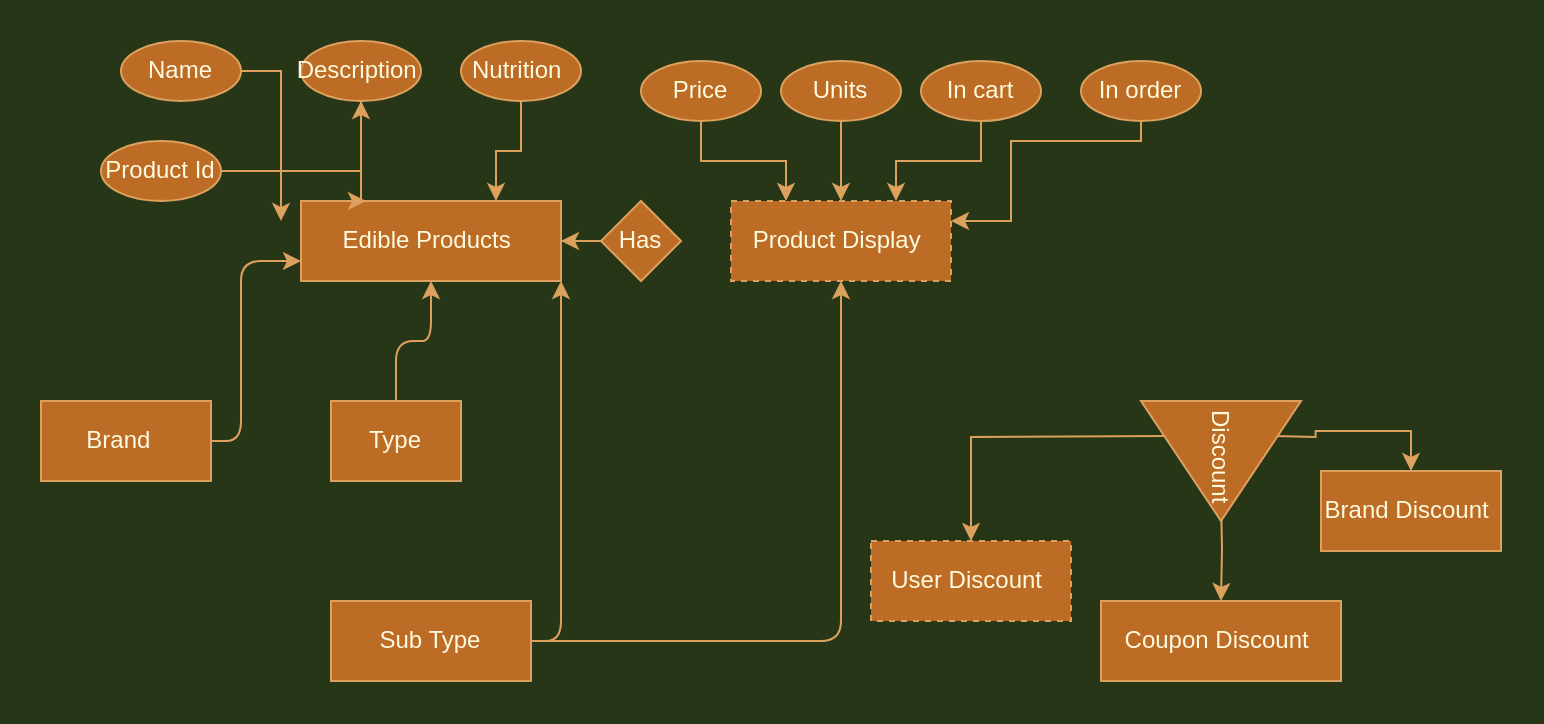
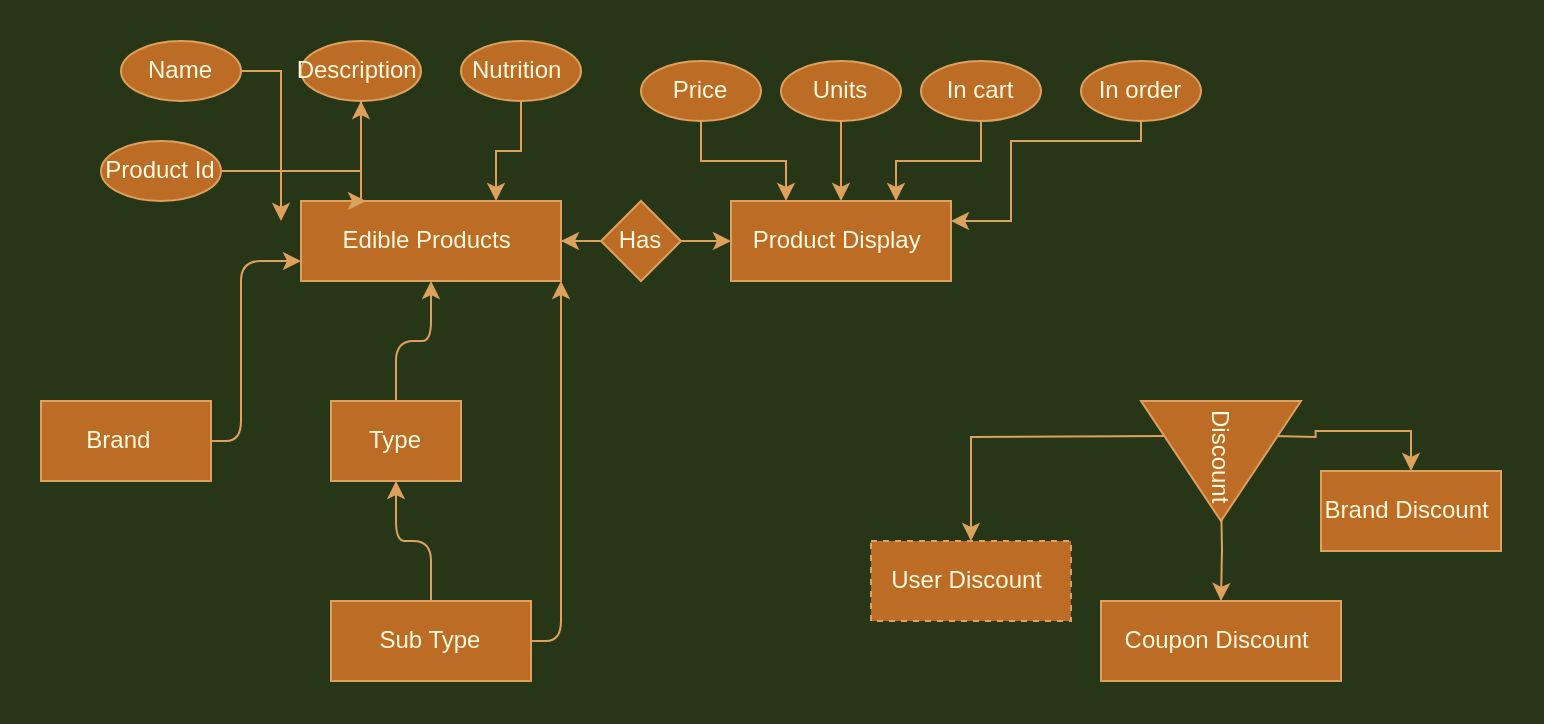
  <mxCell id="0" />
  <mxCell id="1" parent="0" />
  <mxCell id="2" value="Edible Products&amp;nbsp;" style="rounded=0;whiteSpace=wrap;html=1;fillColor=#BC6C25;strokeColor=#DDA15E;fontColor=#FEFAE0;" parent="1" vertex="1"><mxGeometry x="150" y="100" width="130" height="40" as="geometry" /></mxCell>
- <mxCell id="3" value="Product Display&amp;nbsp;" style="rounded=0;whiteSpace=wrap;html=1;fillColor=#BC6C25;strokeColor=#DDA15E;fontColor=#FEFAE0;dashed=1;" parent="1" vertex="1"><mxGeometry x="365" y="100" width="110" height="40" as="geometry" /></mxCell>
+ <mxCell id="3" value="Product Display&amp;nbsp;" style="rounded=0;whiteSpace=wrap;html=1;fillColor=#BC6C25;strokeColor=#DDA15E;fontColor=#FEFAE0;" parent="1" vertex="1"><mxGeometry x="365" y="100" width="110" height="40" as="geometry" /></mxCell>
  <mxCell id="4" style="edgeStyle=orthogonalEdgeStyle;rounded=0;orthogonalLoop=1;jettySize=auto;html=1;labelBackgroundColor=#283618;strokeColor=#DDA15E;fontColor=#FEFAE0;" parent="1" source="5" edge="1"><mxGeometry relative="1" as="geometry"><mxPoint x="140" y="110" as="targetPoint" /><Array as="points"><mxPoint x="140" y="35" /></Array></mxGeometry></mxCell>
  <mxCell id="5" value="Name" style="ellipse;whiteSpace=wrap;html=1;rotation=0;fillColor=#BC6C25;strokeColor=#DDA15E;fontColor=#FEFAE0;" parent="1" vertex="1"><mxGeometry x="60" y="20" width="60" height="30" as="geometry" /></mxCell>
  <mxCell id="6" style="edgeStyle=orthogonalEdgeStyle;rounded=0;orthogonalLoop=1;jettySize=auto;html=1;entryX=0.25;entryY=0;entryDx=0;entryDy=0;labelBackgroundColor=#283618;strokeColor=#DDA15E;fontColor=#FEFAE0;" parent="1" source="7" target="2" edge="1"><mxGeometry relative="1" as="geometry"><Array as="points"><mxPoint x="180" y="100" /></Array></mxGeometry></mxCell>
  <mxCell id="7" value="Description&amp;nbsp;" style="ellipse;whiteSpace=wrap;html=1;rotation=0;fillColor=#BC6C25;strokeColor=#DDA15E;fontColor=#FEFAE0;" parent="1" vertex="1"><mxGeometry x="150" y="20" width="60" height="30" as="geometry" /></mxCell>
  <mxCell id="8" style="edgeStyle=orthogonalEdgeStyle;rounded=0;orthogonalLoop=1;jettySize=auto;html=1;entryX=0.75;entryY=0;entryDx=0;entryDy=0;labelBackgroundColor=#283618;strokeColor=#DDA15E;fontColor=#FEFAE0;" parent="1" source="9" target="2" edge="1"><mxGeometry relative="1" as="geometry" /></mxCell>
  <mxCell id="9" value="Nutrition&amp;nbsp;" style="ellipse;whiteSpace=wrap;html=1;rotation=0;fillColor=#BC6C25;strokeColor=#DDA15E;fontColor=#FEFAE0;" parent="1" vertex="1"><mxGeometry x="230" y="20" width="60" height="30" as="geometry" /></mxCell>
  <mxCell id="10" style="edgeStyle=orthogonalEdgeStyle;rounded=0;orthogonalLoop=1;jettySize=auto;html=1;labelBackgroundColor=#283618;strokeColor=#DDA15E;fontColor=#FEFAE0;" parent="1" source="11" target="7" edge="1"><mxGeometry relative="1" as="geometry" /></mxCell>
  <mxCell id="11" value="Product Id" style="ellipse;whiteSpace=wrap;html=1;rotation=0;fillColor=#BC6C25;strokeColor=#DDA15E;fontColor=#FEFAE0;" parent="1" vertex="1"><mxGeometry x="50" y="70" width="60" height="30" as="geometry" /></mxCell>
+ <mxCell id="12" style="edgeStyle=orthogonalEdgeStyle;rounded=0;orthogonalLoop=1;jettySize=auto;html=1;entryX=0;entryY=0.5;entryDx=0;entryDy=0;labelBackgroundColor=#283618;strokeColor=#DDA15E;fontColor=#FEFAE0;" parent="1" source="14" target="3" edge="1"><mxGeometry relative="1" as="geometry" /></mxCell>
  <mxCell id="13" style="edgeStyle=orthogonalEdgeStyle;rounded=0;orthogonalLoop=1;jettySize=auto;html=1;labelBackgroundColor=#283618;strokeColor=#DDA15E;fontColor=#FEFAE0;" parent="1" source="14" target="2" edge="1"><mxGeometry relative="1" as="geometry" /></mxCell>
  <mxCell id="14" value="Has" style="rhombus;whiteSpace=wrap;html=1;fillColor=#BC6C25;strokeColor=#DDA15E;fontColor=#FEFAE0;" parent="1" vertex="1"><mxGeometry x="300" y="100" width="40" height="40" as="geometry" /></mxCell>
  <mxCell id="15" value="" style="edgeStyle=orthogonalEdgeStyle;rounded=0;orthogonalLoop=1;jettySize=auto;html=1;labelBackgroundColor=#283618;strokeColor=#DDA15E;fontColor=#FEFAE0;" parent="1" target="18" edge="1"><mxGeometry relative="1" as="geometry"><mxPoint x="583.75" y="217.5" as="sourcePoint" /></mxGeometry></mxCell>
  <mxCell id="16" value="" style="edgeStyle=orthogonalEdgeStyle;rounded=0;orthogonalLoop=1;jettySize=auto;html=1;labelBackgroundColor=#283618;strokeColor=#DDA15E;fontColor=#FEFAE0;" parent="1" target="19" edge="1"><mxGeometry relative="1" as="geometry"><mxPoint x="610" y="247.5" as="sourcePoint" /></mxGeometry></mxCell>
  <mxCell id="17" value="" style="edgeStyle=orthogonalEdgeStyle;rounded=0;orthogonalLoop=1;jettySize=auto;html=1;labelBackgroundColor=#283618;strokeColor=#DDA15E;fontColor=#FEFAE0;" parent="1" target="20" edge="1"><mxGeometry relative="1" as="geometry"><mxPoint x="636.25" y="217.5" as="sourcePoint" /></mxGeometry></mxCell>
  <mxCell id="18" value="User Discount&amp;nbsp;" style="whiteSpace=wrap;html=1;fillColor=#BC6C25;strokeColor=#DDA15E;fontColor=#FEFAE0;dashed=1;" parent="1" vertex="1"><mxGeometry x="435" y="270" width="100" height="40" as="geometry" /></mxCell>
  <mxCell id="19" value="Coupon Discount&amp;nbsp;" style="whiteSpace=wrap;html=1;fillColor=#BC6C25;strokeColor=#DDA15E;fontColor=#FEFAE0;" parent="1" vertex="1"><mxGeometry x="550" y="300" width="120" height="40" as="geometry" /></mxCell>
  <mxCell id="20" value="Brand Discount&amp;nbsp;" style="whiteSpace=wrap;html=1;fillColor=#BC6C25;strokeColor=#DDA15E;fontColor=#FEFAE0;" parent="1" vertex="1"><mxGeometry x="660" y="235" width="90" height="40" as="geometry" /></mxCell>
  <mxCell id="21" value="Discount&amp;nbsp;" style="triangle;whiteSpace=wrap;html=1;fontColor=#FEFAE0;rotation=90;fillColor=#BC6C25;strokeColor=#DDA15E;" parent="1" vertex="1"><mxGeometry x="580" y="190" width="60" height="80" as="geometry" /></mxCell>
  <mxCell id="22" style="edgeStyle=orthogonalEdgeStyle;rounded=0;orthogonalLoop=1;jettySize=auto;html=1;entryX=0.5;entryY=0;entryDx=0;entryDy=0;fontColor=#FEFAE0;exitX=1;exitY=1;exitDx=0;exitDy=0;labelBackgroundColor=#283618;strokeColor=#DDA15E;" parent="1" source="23" target="3" edge="1"><mxGeometry relative="1" as="geometry"><mxPoint x="440" y="70" as="sourcePoint" /><Array as="points"><mxPoint x="420" y="56" /><mxPoint x="420" y="100" /></Array></mxGeometry></mxCell>
  <mxCell id="23" value="Units" style="ellipse;whiteSpace=wrap;html=1;rotation=0;fillColor=#BC6C25;strokeColor=#DDA15E;fontColor=#FEFAE0;" parent="1" vertex="1"><mxGeometry x="390" y="30" width="60" height="30" as="geometry" /></mxCell>
  <mxCell id="24" style="edgeStyle=orthogonalEdgeStyle;rounded=0;orthogonalLoop=1;jettySize=auto;html=1;entryX=0.25;entryY=0;entryDx=0;entryDy=0;fontColor=#FEFAE0;labelBackgroundColor=#283618;strokeColor=#DDA15E;" parent="1" source="25" target="3" edge="1"><mxGeometry relative="1" as="geometry" /></mxCell>
  <mxCell id="25" value="Price" style="ellipse;whiteSpace=wrap;html=1;rotation=0;fillColor=#BC6C25;strokeColor=#DDA15E;fontColor=#FEFAE0;" parent="1" vertex="1"><mxGeometry x="320" y="30" width="60" height="30" as="geometry" /></mxCell>
  <mxCell id="26" style="edgeStyle=orthogonalEdgeStyle;rounded=0;orthogonalLoop=1;jettySize=auto;html=1;entryX=0.75;entryY=0;entryDx=0;entryDy=0;fontColor=#FEFAE0;labelBackgroundColor=#283618;strokeColor=#DDA15E;" parent="1" source="27" target="3" edge="1"><mxGeometry relative="1" as="geometry" /></mxCell>
  <mxCell id="27" value="In cart" style="ellipse;whiteSpace=wrap;html=1;rotation=0;fillColor=#BC6C25;strokeColor=#DDA15E;fontColor=#FEFAE0;" parent="1" vertex="1"><mxGeometry x="460" y="30" width="60" height="30" as="geometry" /></mxCell>
  <mxCell id="28" style="edgeStyle=orthogonalEdgeStyle;rounded=0;orthogonalLoop=1;jettySize=auto;html=1;entryX=1;entryY=0.25;entryDx=0;entryDy=0;fontColor=#FEFAE0;labelBackgroundColor=#283618;strokeColor=#DDA15E;" parent="1" source="29" target="3" edge="1"><mxGeometry relative="1" as="geometry"><Array as="points"><mxPoint x="570" y="70" /><mxPoint x="505" y="70" /><mxPoint x="505" y="110" /></Array></mxGeometry></mxCell>
  <mxCell id="29" value="In order" style="ellipse;whiteSpace=wrap;html=1;rotation=0;fillColor=#BC6C25;strokeColor=#DDA15E;fontColor=#FEFAE0;" parent="1" vertex="1"><mxGeometry x="540" y="30" width="60" height="30" as="geometry" /></mxCell>
  <mxCell id="30" style="edgeStyle=orthogonalEdgeStyle;curved=0;rounded=1;sketch=0;orthogonalLoop=1;jettySize=auto;html=1;entryX=0.5;entryY=1;entryDx=0;entryDy=0;fontColor=#FEFAE0;strokeColor=#DDA15E;fillColor=#BC6C25;" edge="1" parent="1" source="31" target="2"><mxGeometry relative="1" as="geometry" /></mxCell>
  <mxCell id="31" value="Type" style="whiteSpace=wrap;html=1;fillColor=#BC6C25;strokeColor=#DDA15E;fontColor=#FEFAE0;" vertex="1" parent="1"><mxGeometry x="165" y="200" width="65" height="40" as="geometry" /></mxCell>
- <mxCell id="32" style="edgeStyle=orthogonalEdgeStyle;curved=0;rounded=1;sketch=0;orthogonalLoop=1;jettySize=auto;html=1;fontColor=#FEFAE0;strokeColor=#DDA15E;fillColor=#BC6C25;" edge="1" parent="1" source="34" target="3"><mxGeometry relative="1" as="geometry" /></mxCell>
+ <mxCell id="32" style="edgeStyle=orthogonalEdgeStyle;curved=0;rounded=1;sketch=0;orthogonalLoop=1;jettySize=auto;html=1;entryX=0.5;entryY=1;entryDx=0;entryDy=0;fontColor=#FEFAE0;strokeColor=#DDA15E;fillColor=#BC6C25;" edge="1" parent="1" source="34" target="31"><mxGeometry relative="1" as="geometry" /></mxCell>
  <mxCell id="33" style="edgeStyle=orthogonalEdgeStyle;curved=0;rounded=1;sketch=0;orthogonalLoop=1;jettySize=auto;html=1;entryX=1;entryY=1;entryDx=0;entryDy=0;fontColor=#FEFAE0;strokeColor=#DDA15E;fillColor=#BC6C25;" edge="1" parent="1" source="34" target="2"><mxGeometry relative="1" as="geometry"><Array as="points"><mxPoint x="280" y="320" /></Array></mxGeometry></mxCell>
  <mxCell id="34" value="Sub Type" style="whiteSpace=wrap;html=1;fillColor=#BC6C25;strokeColor=#DDA15E;fontColor=#FEFAE0;" vertex="1" parent="1"><mxGeometry x="165" y="300" width="100" height="40" as="geometry" /></mxCell>
  <mxCell id="35" style="edgeStyle=orthogonalEdgeStyle;curved=0;rounded=1;sketch=0;orthogonalLoop=1;jettySize=auto;html=1;fontColor=#FEFAE0;strokeColor=#DDA15E;fillColor=#BC6C25;" edge="1" parent="1" source="36"><mxGeometry relative="1" as="geometry"><mxPoint x="150" y="130" as="targetPoint" /><Array as="points"><mxPoint x="120" y="130" /></Array></mxGeometry></mxCell>
  <mxCell id="36" value="Brand &amp;nbsp;" style="whiteSpace=wrap;html=1;fillColor=#BC6C25;strokeColor=#DDA15E;fontColor=#FEFAE0;" vertex="1" parent="1"><mxGeometry x="20" y="200" width="85" height="40" as="geometry" /></mxCell>
